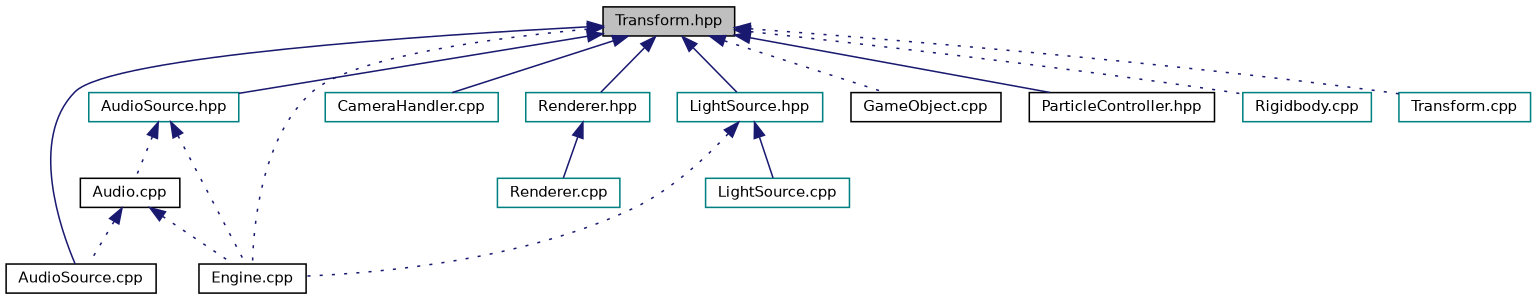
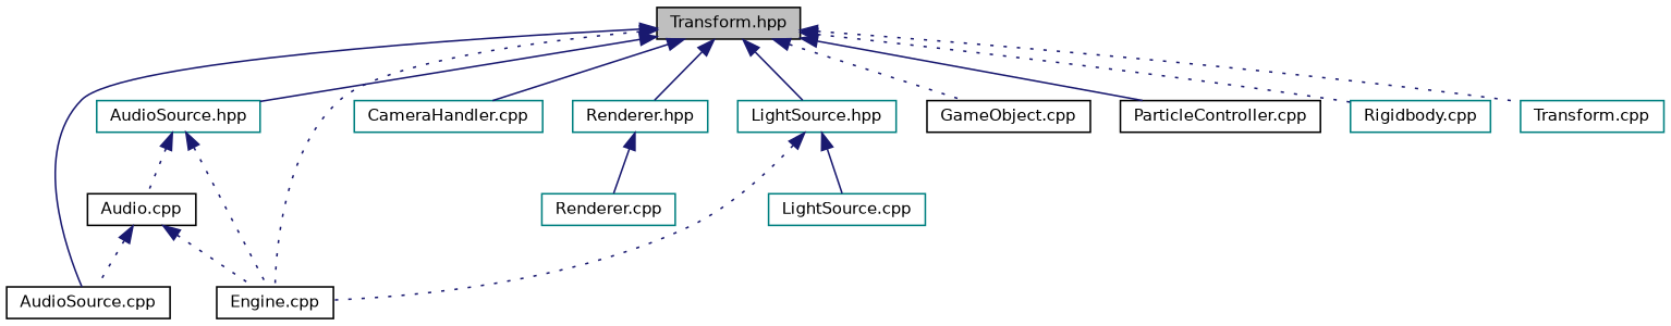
  digraph {
    node [color=teal fillcolor=white fontname=Helvetica fontsize=10 shape=record style=filled]
    edge [color=midnightblue dir=back fontname=Helvetica fontsize=10 labelfontname=Helvetica labelfontsize=10 style=dotted]
    n1 [color=black fillcolor=grey75 fontcolor=black height=0.2 label="Transform.hpp" width=0.4]
    n2 [height=0.2 label="AudioSource.hpp" width=0.4]
    n3 [color=black height=0.2 label="AudioSource.cpp" width=0.4]
    n4 [color=black height=0.2 label="Engine.cpp" width=0.4]
    n5 [height=0.2 label="CameraHandler.cpp" width=0.4]
    n6 [height=0.2 label="Renderer.hpp" width=0.4]
    n7 [height=0.2 label="LightSource.hpp" width=0.4]
    n8 [color=black height=0.2 label="GameObject.cpp" width=0.4]
-   n9 [color=black height=0.2 label="ParticleController.hpp" width=0.4]
+   n9 [color=black height=0.2 label="ParticleController.cpp" width=0.4]
    n10 [height=0.2 label="Rigidbody.cpp" width=0.4]
    n11 [height=0.2 label="Transform.cpp" width=0.4]
    n12 [color=black height=0.2 label="Audio.cpp" width=0.4]
    n13 [height=0.2 label="Renderer.cpp" width=0.4]
    n14 [height=0.2 label="LightSource.cpp" width=0.4]
    n1 -> n2 [style=solid]
    n1 -> n3 [style=solid]
    n1 -> n4
    n1 -> n5 [style=solid]
    n1 -> n6 [style=solid]
    n1 -> n7 [style=solid]
    n1 -> n8
    n1 -> n9 [style=solid]
    n1 -> n10
    n1 -> n11
    n2 -> n4
    n2 -> n12
    n6 -> n13 [style=solid]
    n7 -> n4
    n7 -> n14 [style=solid]
    n12 -> n3
    n12 -> n4
  }
